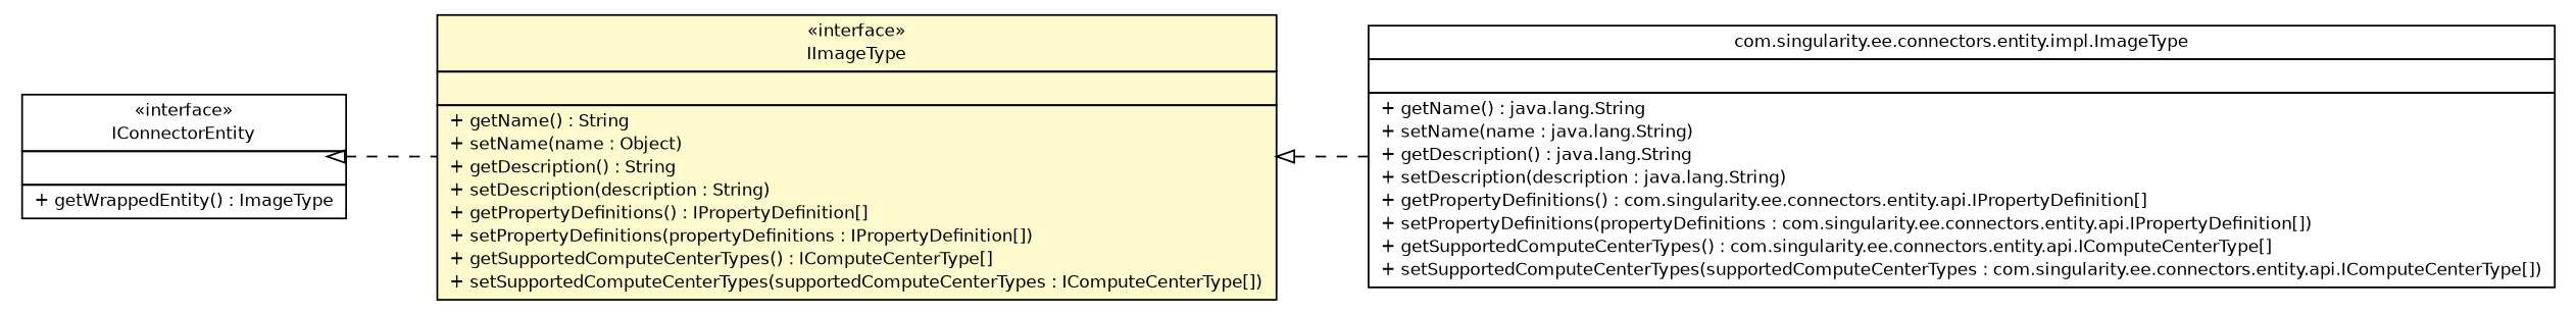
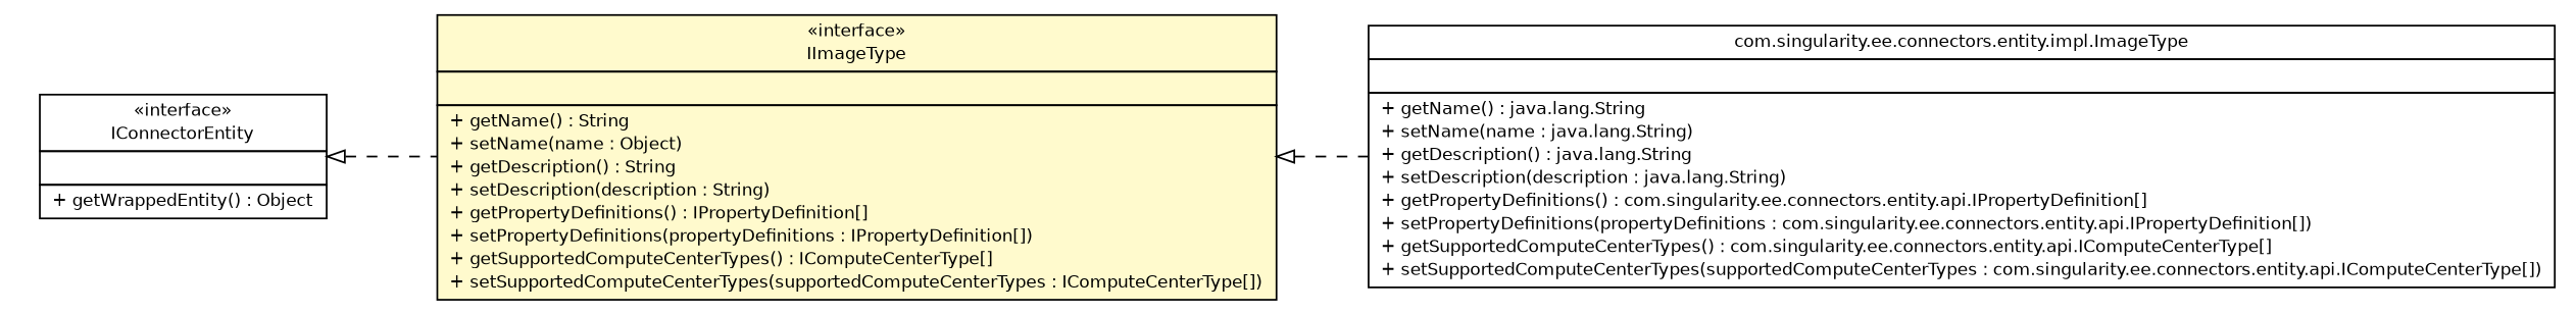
  digraph {
    nodesep=0.25
    rankdir=LR
    ranksep=0.5
    node [fontcolor=black fontname=Helvetica fontsize=10.0 shape=plaintext]
    edge [arrowtail=empty dir=back fontname=Helvetica fontsize=10 headport=p labelfontname=Helvetica labelfontsize=10 style=dashed tailport=p]
-   n1 [label=<<table title="com.singularity.ee.connectors.entity.api.IConnectorEntity" border="0" cellborder="1" cellspacing="0" cellpadding="2" port="p" href="./IConnectorEntity.html"> 		<tr><td><table border="0" cellspacing="0" cellpadding="1"> <tr><td align="center" balign="center"> &#171;interface&#187; </td></tr> <tr><td align="center" balign="center"> IConnectorEntity </td></tr> 		</table></td></tr> 		<tr><td><table border="0" cellspacing="0" cellpadding="1"> <tr><td align="left" balign="left">  </td></tr> 		</table></td></tr> 		<tr><td><table border="0" cellspacing="0" cellpadding="1"> <tr><td align="left" balign="left"> + getWrappedEntity() : ImageType </td></tr> 		</table></td></tr> 		</table>>]
+   n1 [label=<<table title="com.singularity.ee.connectors.entity.api.IConnectorEntity" border="0" cellborder="1" cellspacing="0" cellpadding="2" port="p" href="./IConnectorEntity.html"> 		<tr><td><table border="0" cellspacing="0" cellpadding="1"> <tr><td align="center" balign="center"> &#171;interface&#187; </td></tr> <tr><td align="center" balign="center"> IConnectorEntity </td></tr> 		</table></td></tr> 		<tr><td><table border="0" cellspacing="0" cellpadding="1"> <tr><td align="left" balign="left">  </td></tr> 		</table></td></tr> 		<tr><td><table border="0" cellspacing="0" cellpadding="1"> <tr><td align="left" balign="left"> + getWrappedEntity() : Object </td></tr> 		</table></td></tr> 		</table>>]
    n2 [label=<<table title="com.singularity.ee.connectors.entity.api.IImageType" border="0" cellborder="1" cellspacing="0" cellpadding="2" port="p" bgcolor="lemonChiffon" href="./IImageType.html"> 		<tr><td><table border="0" cellspacing="0" cellpadding="1"> <tr><td align="center" balign="center"> &#171;interface&#187; </td></tr> <tr><td align="center" balign="center"> IImageType </td></tr> 		</table></td></tr> 		<tr><td><table border="0" cellspacing="0" cellpadding="1"> <tr><td align="left" balign="left">  </td></tr> 		</table></td></tr> 		<tr><td><table border="0" cellspacing="0" cellpadding="1"> <tr><td align="left" balign="left"> + getName() : String </td></tr> <tr><td align="left" balign="left"> + setName(name : Object) </td></tr> <tr><td align="left" balign="left"> + getDescription() : String </td></tr> <tr><td align="left" balign="left"> + setDescription(description : String) </td></tr> <tr><td align="left" balign="left"> + getPropertyDefinitions() : IPropertyDefinition[] </td></tr> <tr><td align="left" balign="left"> + setPropertyDefinitions(propertyDefinitions : IPropertyDefinition[]) </td></tr> <tr><td align="left" balign="left"> + getSupportedComputeCenterTypes() : IComputeCenterType[] </td></tr> <tr><td align="left" balign="left"> + setSupportedComputeCenterTypes(supportedComputeCenterTypes : IComputeCenterType[]) </td></tr> 		</table></td></tr> 		</table>>]
    n3 [label=<<table title="com.singularity.ee.connectors.entity.impl.ImageType" border="0" cellborder="1" cellspacing="0" cellpadding="2" port="p" href="../impl/ImageType.html"> 		<tr><td><table border="0" cellspacing="0" cellpadding="1"> <tr><td align="center" balign="center"> com.singularity.ee.connectors.entity.impl.ImageType </td></tr> 		</table></td></tr> 		<tr><td><table border="0" cellspacing="0" cellpadding="1"> <tr><td align="left" balign="left">  </td></tr> 		</table></td></tr> 		<tr><td><table border="0" cellspacing="0" cellpadding="1"> <tr><td align="left" balign="left"> + getName() : java.lang.String </td></tr> <tr><td align="left" balign="left"> + setName(name : java.lang.String) </td></tr> <tr><td align="left" balign="left"> + getDescription() : java.lang.String </td></tr> <tr><td align="left" balign="left"> + setDescription(description : java.lang.String) </td></tr> <tr><td align="left" balign="left"> + getPropertyDefinitions() : com.singularity.ee.connectors.entity.api.IPropertyDefinition[] </td></tr> <tr><td align="left" balign="left"> + setPropertyDefinitions(propertyDefinitions : com.singularity.ee.connectors.entity.api.IPropertyDefinition[]) </td></tr> <tr><td align="left" balign="left"> + getSupportedComputeCenterTypes() : com.singularity.ee.connectors.entity.api.IComputeCenterType[] </td></tr> <tr><td align="left" balign="left"> + setSupportedComputeCenterTypes(supportedComputeCenterTypes : com.singularity.ee.connectors.entity.api.IComputeCenterType[]) </td></tr> 		</table></td></tr> 		</table>>]
    n1 -> n2
    n2 -> n3
  }
